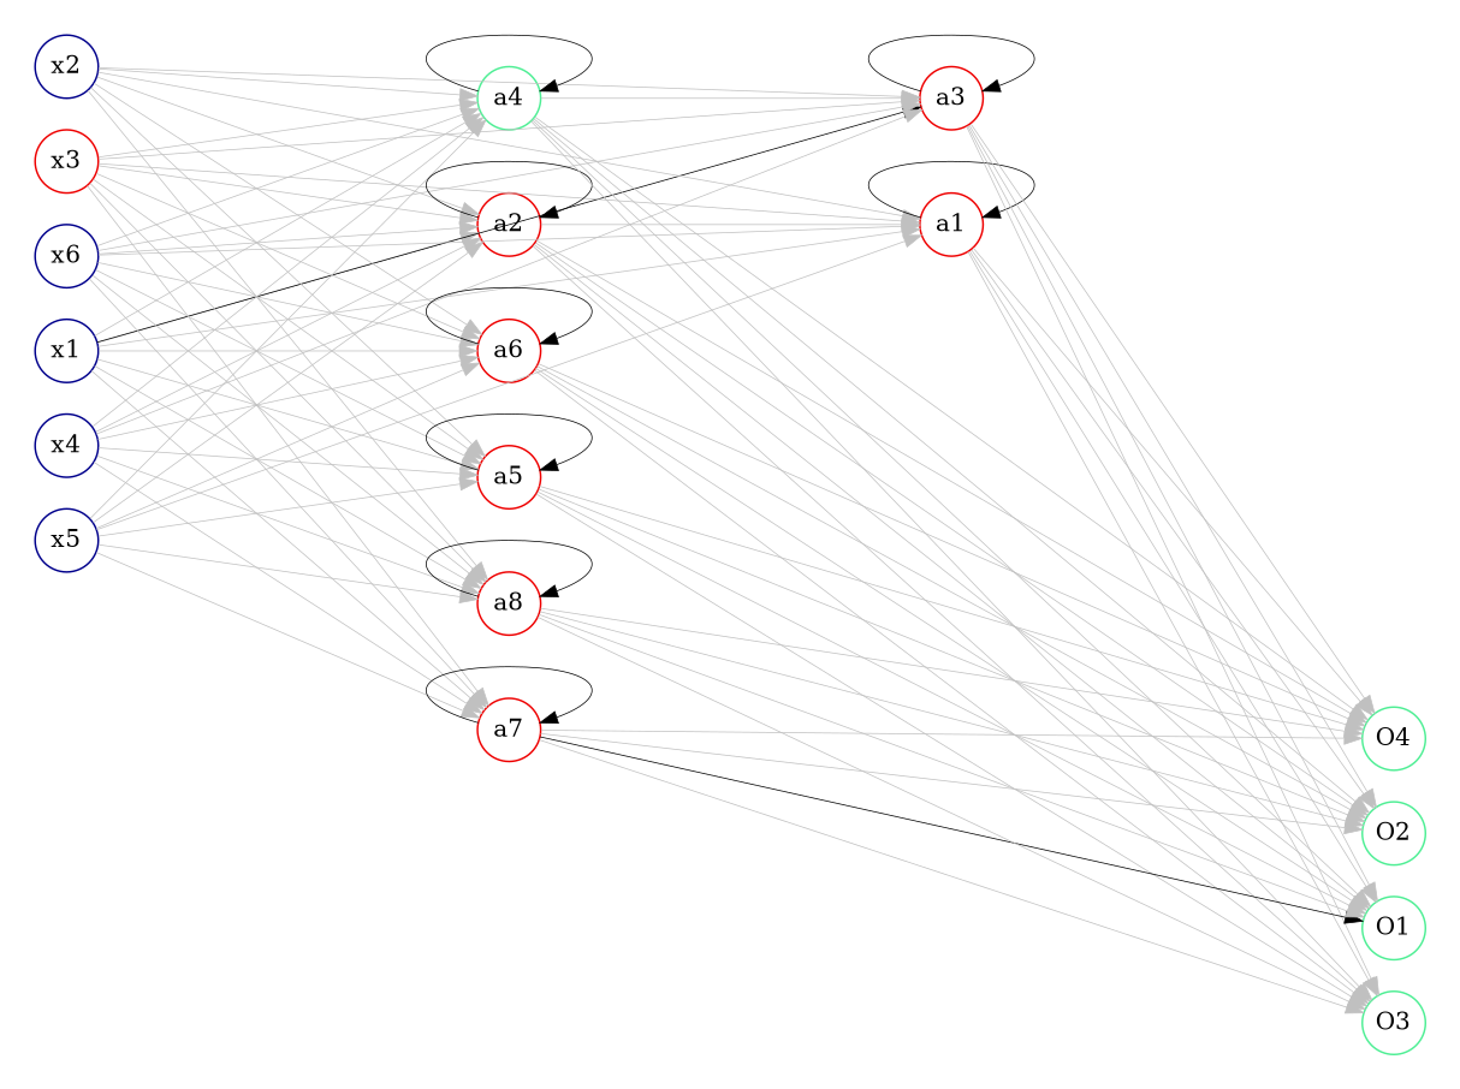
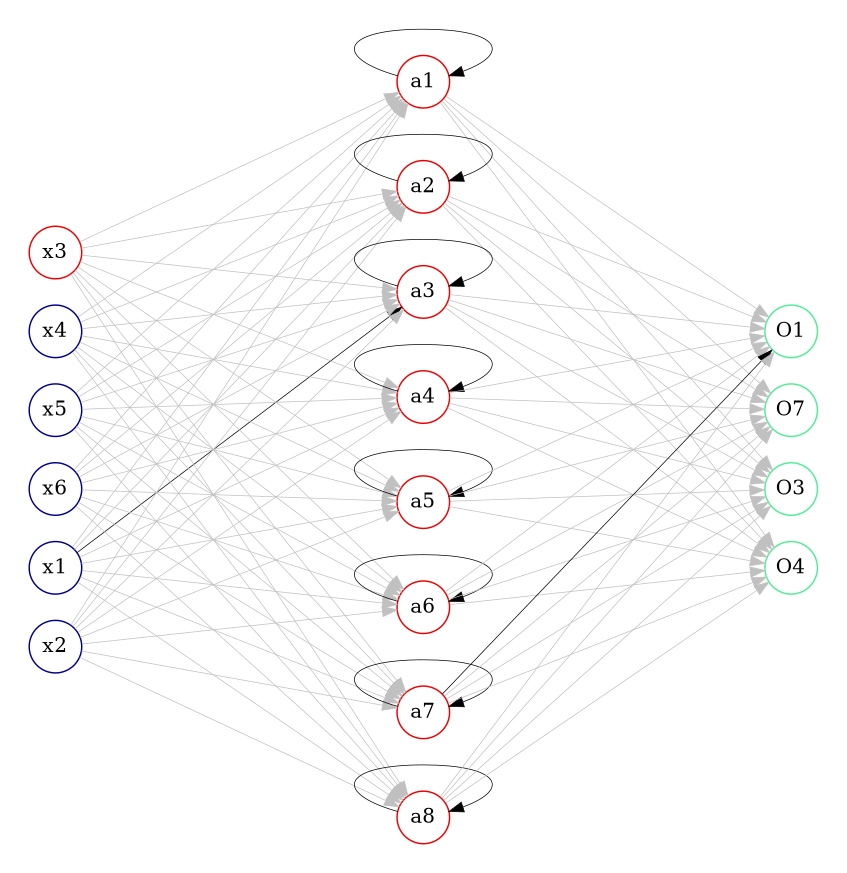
  digraph {
    rankdir=LR
    ranksep=3.0
    splines=line
    node [color=red2 fixedsize=true shape=circle style=solid]
    edge [color=grey penwidth=0.5]
    x1 [color=blue4]
    x2 [color=blue4]
    x3
    x4 [color=blue4]
    x5 [color=blue4]
    x6 [color=blue4]
    a1
    a2
    a3
-   a4 [color=seagreen2]
+   a4
    a5
    a6
    a7
    a8
    O1 [color=seagreen2]
-   O2 [color=seagreen2]
+   O2 [color=seagreen2 label=O7]
    O3 [color=seagreen2]
    O4 [color=seagreen2]
    subgraph cluster_1 {
      color=white
      x1
      x2
      x3
      x4
      x5
      x6
    }
    subgraph cluster_2 {
      color=white
      a1
      a2
      a3
      a4
      a5
      a6
      a7
      a8
    }
    subgraph cluster_3 {
      color=white
      O1
      O2
      O3
      O4
    }
    x1 -> a1
    x1 -> a2
    x1 -> a3 [color=black]
    x1 -> a4
    x1 -> a5
    x1 -> a6
    x1 -> a7
    x1 -> a8
    x2 -> a1
    x2 -> a2
    x2 -> a3
    x2 -> a4
    x2 -> a5
    x2 -> a6
+   x2 -> a7
    x2 -> a8
    x3 -> a1
    x3 -> a2
    x3 -> a3
    x3 -> a4
    x3 -> a5
    x3 -> a6
    x3 -> a7
    x3 -> a8
-   a2 -> a1
+   x4 -> a1
    x4 -> a2
    x4 -> a3
    x4 -> a4
    x4 -> a5
    x4 -> a6
    x4 -> a7
    x4 -> a8
    x5 -> a1
    x5 -> a2
-   a4 -> a3
+   x5 -> a3
    x5 -> a4
    x5 -> a5
    x5 -> a6
    x5 -> a7
    x5 -> a8
    x6 -> a1
    x6 -> a2
    x6 -> a3
    x6 -> a4
    x6 -> a5
    x6 -> a6
    x6 -> a7
    x6 -> a8
    a1 -> a1 [color=black]
    a1 -> O1
    a1 -> O2
    a1 -> O3
    a1 -> O4
    a2 -> a2 [color=black]
    a2 -> O1
    a2 -> O2
    a2 -> O3
    a2 -> O4
    a3 -> a3 [color=black]
    a3 -> O1
    a3 -> O2
    a3 -> O3
    a3 -> O4
    a4 -> a4 [color=black]
    a4 -> O1
    a4 -> O2
    a4 -> O3
    a4 -> O4
    a5 -> a5 [color=black]
    a5 -> O1
    a5 -> O2
    a5 -> O3
    a5 -> O4
    a6 -> a6 [color=black]
    a6 -> O1
    a6 -> O2
    a6 -> O3
    a6 -> O4
    a7 -> a7 [color=black]
    a7 -> O1 [color=black]
    a7 -> O2
    a7 -> O3
    a7 -> O4
    a8 -> a8 [color=black]
    a8 -> O1
    a8 -> O2
    a8 -> O3
    a8 -> O4
  }
